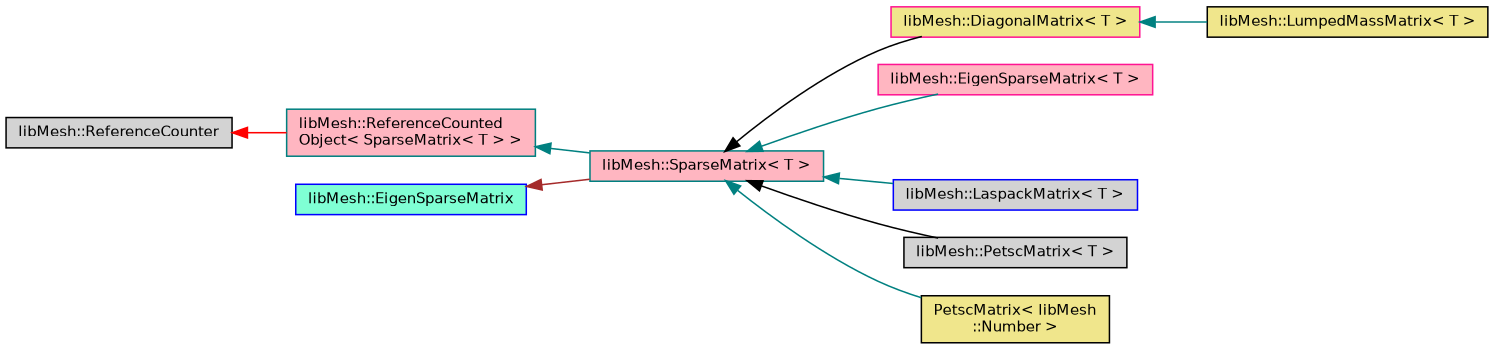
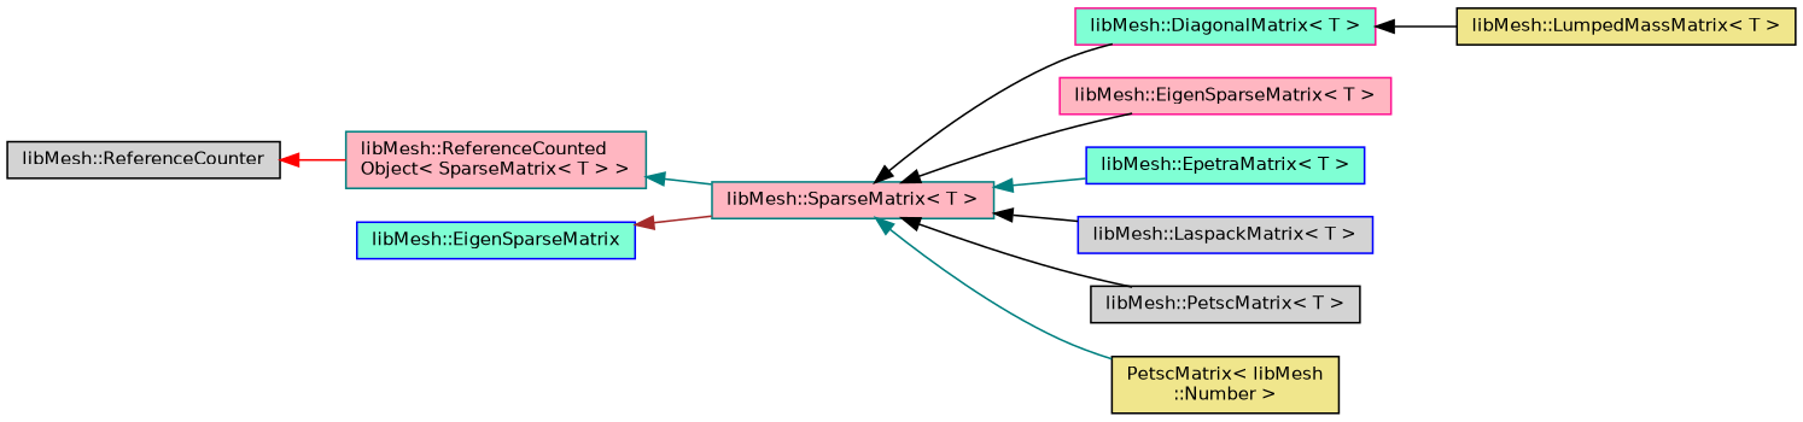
  digraph {
    rankdir=LR
    node [color=black fillcolor=lightpink fontname=Helvetica fontsize=10 shape=record style=filled]
    edge [color=teal dir=back fontname=Helvetica fontsize=10 labelfontname=Helvetica labelfontsize=10 style=solid]
    n1 [color=teal fontcolor=black height=0.2 label="libMesh::SparseMatrix\< T \>" width=0.4]
-   n2 [color=deeppink fillcolor=khaki height=0.2 label="libMesh::DiagonalMatrix\< T \>" width=0.4]
+   n2 [color=deeppink fillcolor=aquamarine height=0.2 label="libMesh::DiagonalMatrix\< T \>" width=0.4]
    n3 [color=deeppink height=0.2 label="libMesh::EigenSparseMatrix\< T \>" width=0.4]
+   n4 [color=blue fillcolor=aquamarine height=0.2 label="libMesh::EpetraMatrix\< T \>" width=0.4]
    n5 [color=blue fillcolor=lightgrey height=0.2 label="libMesh::LaspackMatrix\< T \>" width=0.4]
    n6 [fillcolor=lightgrey height=0.2 label="libMesh::PetscMatrix\< T \>" width=0.4]
    n7 [fillcolor=khaki height=0.2 label="PetscMatrix\< libMesh\l::Number \>" width=0.4]
    n8 [fillcolor=khaki height=0.2 label="libMesh::LumpedMassMatrix\< T \>" width=0.4]
    n9 [color=teal height=0.2 label="libMesh::ReferenceCounted\lObject\< SparseMatrix\< T \> \>" width=0.4]
    n10 [fillcolor=lightgrey height=0.2 label="libMesh::ReferenceCounter" width=0.4]
    n11 [color=blue fillcolor=aquamarine height=0.2 label="libMesh::EigenSparseMatrix" width=0.4]
    n1 -> n2 [color=black]
-   n1 -> n3
-   n1 -> n5
+   n1 -> n3 [color=black]
+   n1 -> n4
+   n1 -> n5 [color=black]
    n1 -> n6 [color=black]
    n1 -> n7
-   n2 -> n8
+   n2 -> n8 [color=black]
    n9 -> n1
    n10 -> n9 [color=red]
    n11 -> n1 [color=brown]
  }
